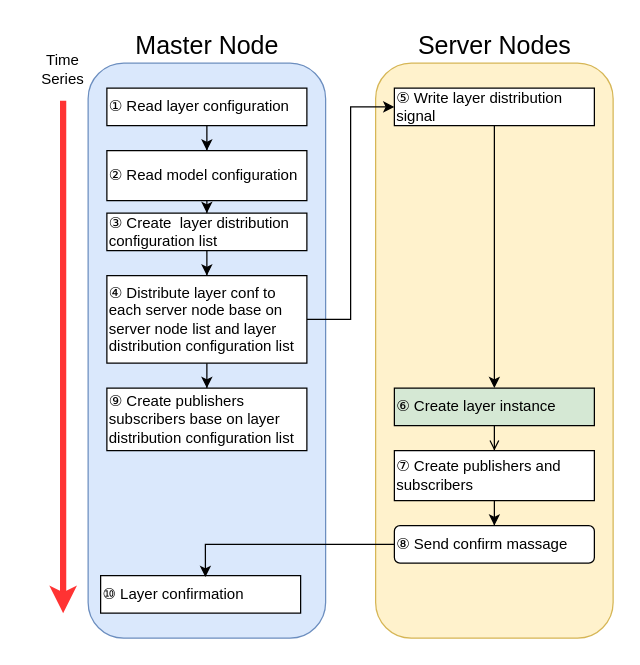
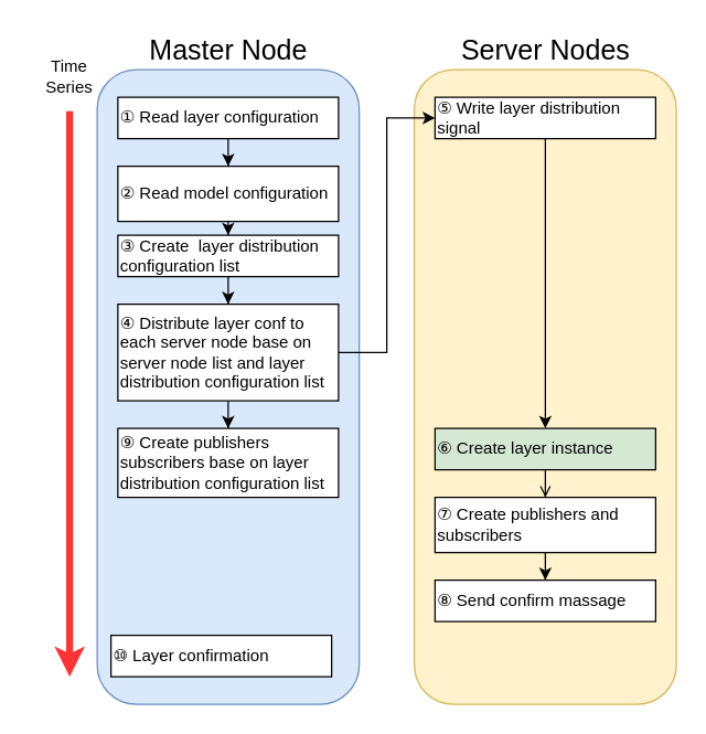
  <mxCell id="0" />
  <mxCell id="1" parent="0" />
  <mxCell id="2" value="" style="rounded=1;whiteSpace=wrap;html=1;fillColor=#dae8fc;strokeColor=#6c8ebf;" parent="1" vertex="1"><mxGeometry x="70" y="50" width="190" height="460" as="geometry" /></mxCell>
  <mxCell id="3" value="" style="rounded=1;whiteSpace=wrap;html=1;fillColor=#fff2cc;strokeColor=#d6b656;" parent="1" vertex="1"><mxGeometry x="300" y="50" width="190" height="460" as="geometry" /></mxCell>
  <mxCell id="4" value="&lt;font style=&quot;font-size: 20px;&quot;&gt;Master Node&lt;/font&gt;" style="text;html=1;strokeColor=none;fillColor=none;align=center;verticalAlign=middle;whiteSpace=wrap;rounded=0;" parent="1" vertex="1"><mxGeometry x="102.5" width="125" height="30" as="geometry" y="20" /></mxCell>
  <mxCell id="5" value="&lt;font style=&quot;font-size: 20px;&quot;&gt;Server Nodes&lt;/font&gt;" style="text;html=1;strokeColor=none;fillColor=none;align=center;verticalAlign=middle;whiteSpace=wrap;rounded=0;" parent="1" vertex="1"><mxGeometry x="332.5" width="125" height="30" as="geometry" y="20" /></mxCell>
  <mxCell id="6" style="edgeStyle=orthogonalEdgeStyle;rounded=0;orthogonalLoop=1;jettySize=auto;html=1;entryX=0.5;entryY=0;entryDx=0;entryDy=0;" parent="1" source="7" target="12" edge="1"><mxGeometry relative="1" as="geometry" /></mxCell>
  <mxCell id="7" value="&lt;font style=&quot;font-size: 12px;&quot;&gt;①&amp;nbsp;Read layer configuration&lt;/font&gt;" style="rounded=0;whiteSpace=wrap;html=1;align=left;" parent="1" vertex="1"><mxGeometry x="85" y="70" width="160" height="30" as="geometry" /></mxCell>
  <mxCell id="8" value="&lt;font style=&quot;font-size: 12px;&quot;&gt;⑩&amp;nbsp;Layer confirmation&lt;/font&gt;" style="rounded=0;whiteSpace=wrap;html=1;align=left;" parent="1" vertex="1"><mxGeometry x="80" y="460" width="160" height="30" as="geometry" /></mxCell>
  <mxCell id="9" value="" style="endArrow=classic;html=1;rounded=0;strokeWidth=5;fillColor=#f8cecc;strokeColor=#FF3333;" parent="1" edge="1"><mxGeometry width="50" height="50" relative="1" as="geometry"><mxPoint x="50" y="80" as="sourcePoint" /><mxPoint x="50" y="490" as="targetPoint" /></mxGeometry></mxCell>
  <mxCell id="10" value="Time Series" style="text;html=1;strokeColor=none;fillColor=none;align=center;verticalAlign=middle;whiteSpace=wrap;rounded=0;" parent="1" vertex="1"><mxGeometry y="40" width="60" height="30" as="geometry" x="20" /></mxCell>
  <mxCell id="11" style="edgeStyle=orthogonalEdgeStyle;rounded=0;orthogonalLoop=1;jettySize=auto;html=1;entryX=0.5;entryY=0;entryDx=0;entryDy=0;" parent="1" source="12" target="14" edge="1"><mxGeometry relative="1" as="geometry" /></mxCell>
  <mxCell id="12" value="&lt;font style=&quot;font-size: 12px;&quot;&gt;②&amp;nbsp;Read model configuration&lt;/font&gt;" style="rounded=0;whiteSpace=wrap;html=1;align=left;" parent="1" vertex="1"><mxGeometry x="85" y="120" width="160" height="40" as="geometry" /></mxCell>
  <mxCell id="13" style="edgeStyle=orthogonalEdgeStyle;rounded=0;orthogonalLoop=1;jettySize=auto;html=1;" parent="1" source="14" target="17" edge="1"><mxGeometry relative="1" as="geometry" /></mxCell>
  <mxCell id="14" value="&lt;font style=&quot;font-size: 12px;&quot;&gt;③ Create&amp;nbsp; layer distribution configuration list&lt;/font&gt;" style="rounded=0;whiteSpace=wrap;html=1;align=left;" parent="1" vertex="1"><mxGeometry x="85" y="170" width="160" height="30" as="geometry" /></mxCell>
  <mxCell id="15" style="edgeStyle=orthogonalEdgeStyle;rounded=0;orthogonalLoop=1;jettySize=auto;html=1;entryX=0;entryY=0.5;entryDx=0;entryDy=0;" parent="1" source="17" target="19" edge="1"><mxGeometry relative="1" as="geometry" /></mxCell>
  <mxCell id="16" style="edgeStyle=orthogonalEdgeStyle;rounded=0;orthogonalLoop=1;jettySize=auto;html=1;entryX=0.5;entryY=0;entryDx=0;entryDy=0;" parent="1" source="17" target="24" edge="1"><mxGeometry relative="1" as="geometry" /></mxCell>
  <mxCell id="17" value="&lt;font style=&quot;font-size: 12px;&quot;&gt;④&amp;nbsp;Distribute layer conf to each server node base on server node list and layer distribution configuration list&lt;/font&gt;" style="rounded=0;whiteSpace=wrap;html=1;align=left;" parent="1" vertex="1"><mxGeometry x="85" y="220" width="160" height="70" as="geometry" /></mxCell>
  <mxCell id="18" style="edgeStyle=orthogonalEdgeStyle;rounded=0;orthogonalLoop=1;jettySize=auto;html=1;" parent="1" source="19" target="21" edge="1"><mxGeometry relative="1" as="geometry" /></mxCell>
  <mxCell id="19" value="&lt;font style=&quot;font-size: 12px;&quot;&gt;⑤&amp;nbsp;Write layer distribution signal&lt;/font&gt;" style="rounded=0;whiteSpace=wrap;html=1;align=left;" parent="1" vertex="1"><mxGeometry x="315" y="70" width="160" height="30" as="geometry" /></mxCell>
  <mxCell id="20" style="edgeStyle=orthogonalEdgeStyle;rounded=0;orthogonalLoop=1;jettySize=auto;html=1;entryX=0.5;entryY=0;entryDx=0;entryDy=0;endArrow=open;" parent="1" source="21" target="26" edge="1"><mxGeometry relative="1" as="geometry" /></mxCell>
  <mxCell id="21" value="&lt;font style=&quot;font-size: 12px;&quot;&gt;⑥&amp;nbsp;Create layer instance&lt;/font&gt;" style="rounded=0;whiteSpace=wrap;html=1;align=left;fillColor=#d5e8d4;" parent="1" vertex="1"><mxGeometry x="315" y="310" width="160" height="30" as="geometry" /></mxCell>
- <mxCell id="22" style="edgeStyle=orthogonalEdgeStyle;rounded=0;orthogonalLoop=1;jettySize=auto;html=1;entryX=0.524;entryY=0.038;entryDx=0;entryDy=0;entryPerimeter=0;" parent="1" source="23" target="8" edge="1"><mxGeometry relative="1" as="geometry" /></mxCell>
- <mxCell id="23" value="&lt;font style=&quot;font-size: 12px;&quot;&gt;⑧&amp;nbsp;Send confirm massage&lt;/font&gt;" style="whiteSpace=wrap;html=1;align=left;rounded=1;" parent="1" vertex="1"><mxGeometry x="315" y="420" width="160" height="30" as="geometry" /></mxCell>
+ <mxCell id="23" value="&lt;font style=&quot;font-size: 12px;&quot;&gt;⑧&amp;nbsp;Send confirm massage&lt;/font&gt;" style="rounded=0;whiteSpace=wrap;html=1;align=left;" parent="1" vertex="1"><mxGeometry x="315" y="420" width="160" height="30" as="geometry" /></mxCell>
  <mxCell id="24" value="&lt;font style=&quot;font-size: 12px;&quot;&gt;⑨ Create publishers subscribers base on&amp;nbsp;&lt;/font&gt;layer distribution configuration list" style="rounded=0;whiteSpace=wrap;html=1;align=left;" parent="1" vertex="1"><mxGeometry x="85" y="310" width="160" height="50" as="geometry" /></mxCell>
  <mxCell id="25" style="edgeStyle=orthogonalEdgeStyle;rounded=0;orthogonalLoop=1;jettySize=auto;html=1;entryX=0.5;entryY=0;entryDx=0;entryDy=0;" parent="1" source="26" target="23" edge="1"><mxGeometry relative="1" as="geometry" /></mxCell>
  <mxCell id="26" value="&lt;font style=&quot;font-size: 12px;&quot;&gt;⑦ Create publishers and subscribers&lt;/font&gt;" style="rounded=0;whiteSpace=wrap;html=1;align=left;" parent="1" vertex="1"><mxGeometry x="315" y="360" width="160" height="40" as="geometry" /></mxCell>
